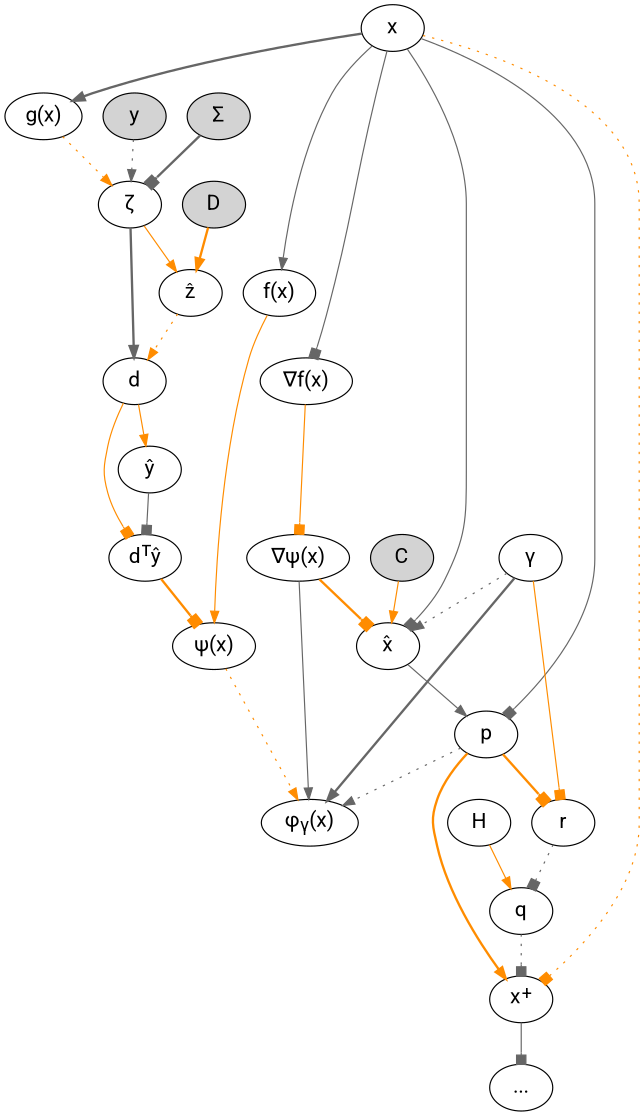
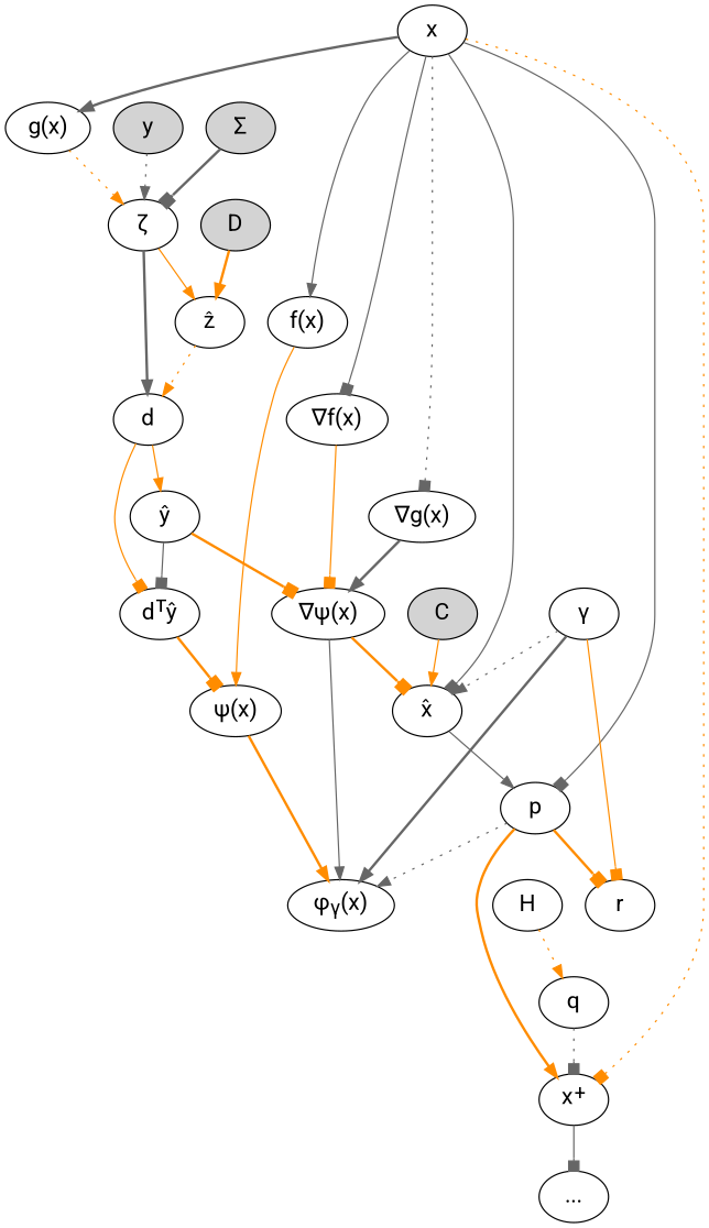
  digraph {
    fontname=Roboto
    newrank=true
    node [fontname=Roboto fontsize=18]
    edge [arrowhead=normal color=gray40 fontname=Roboto style=solid]
    n1 [label=x]
    n2 [label="g(x)"]
    n3 [label="f(x)"]
    n4 [label="∇f(x)"]
+   n5 [label="∇g(x)"]
    n6 [label="x̂"]
    n7 [label=p]
    n8 [label=<x<sup>+</sup>>]
    n9 [label="ζ"]
    n10 [label="ψ(x)"]
    n11 [label="∇ψ(x)"]
    n12 [label=<φ<sub>γ</sub>(x)>]
    n13 [label=r]
    n14 [label="..."]
    n15 [label="ẑ"]
    n16 [label=d]
    n17 [label="ŷ"]
    n18 [label="dᵀŷ"]
    n19 [fillcolor=lightgrey label="Σ" style=filled]
    n20 [fillcolor=lightgrey label=y style=filled]
    n21 [fillcolor=lightgrey label=D style=filled]
    n22 [fillcolor=lightgrey label=C style=filled]
    n23 [label="γ"]
    n24 [label=q]
    n25 [label=H]
    n1 -> n2 [style=bold]
    n1 -> n3
    n1 -> n4 [arrowhead=box]
+   n1 -> n5 [arrowhead=box style=dotted]
    n1 -> n6 [arrowhead=box]
    n1 -> n7 [arrowhead=box]
    n1 -> n8 [arrowhead=box color=darkorange style=dotted]
    n2 -> n9 [color=darkorange style=dotted]
    n3 -> n10 [color=darkorange]
    n4 -> n11 [arrowhead=box color=darkorange]
+   n5 -> n11 [style=bold]
    n6 -> n7
    n7 -> n8 [color=darkorange style=bold]
    n7 -> n12 [style=dotted]
    n7 -> n13 [arrowhead=box color=darkorange style=bold]
    n8 -> n14 [arrowhead=box]
    n9 -> n15 [color=darkorange]
    n9 -> n16 [style=bold]
-   n10 -> n12 [color=darkorange style=dotted]
+   n10 -> n12 [color=darkorange style=bold]
    n11 -> n6 [arrowhead=box color=darkorange style=bold]
    n11 -> n12
-   n13 -> n24 [arrowhead=box style=dotted]
    n15 -> n16 [color=darkorange style=dotted]
    n16 -> n17 [color=darkorange]
    n16 -> n18 [arrowhead=box color=darkorange]
+   n17 -> n11 [arrowhead=box color=darkorange style=bold]
    n17 -> n18 [arrowhead=box]
    n18 -> n10 [arrowhead=box color=darkorange style=bold]
    n19 -> n9 [arrowhead=box style=bold]
    n20 -> n9 [style=dotted]
    n21 -> n15 [color=darkorange style=bold]
    n22 -> n6 [color=darkorange]
    n23 -> n6 [style=dotted]
    n23 -> n12 [style=bold]
    n23 -> n13 [arrowhead=box color=darkorange]
    n24 -> n8 [arrowhead=box style=dotted]
-   n25 -> n24 [color=darkorange]
+   n25 -> n24 [color=darkorange style=dotted]
  }
